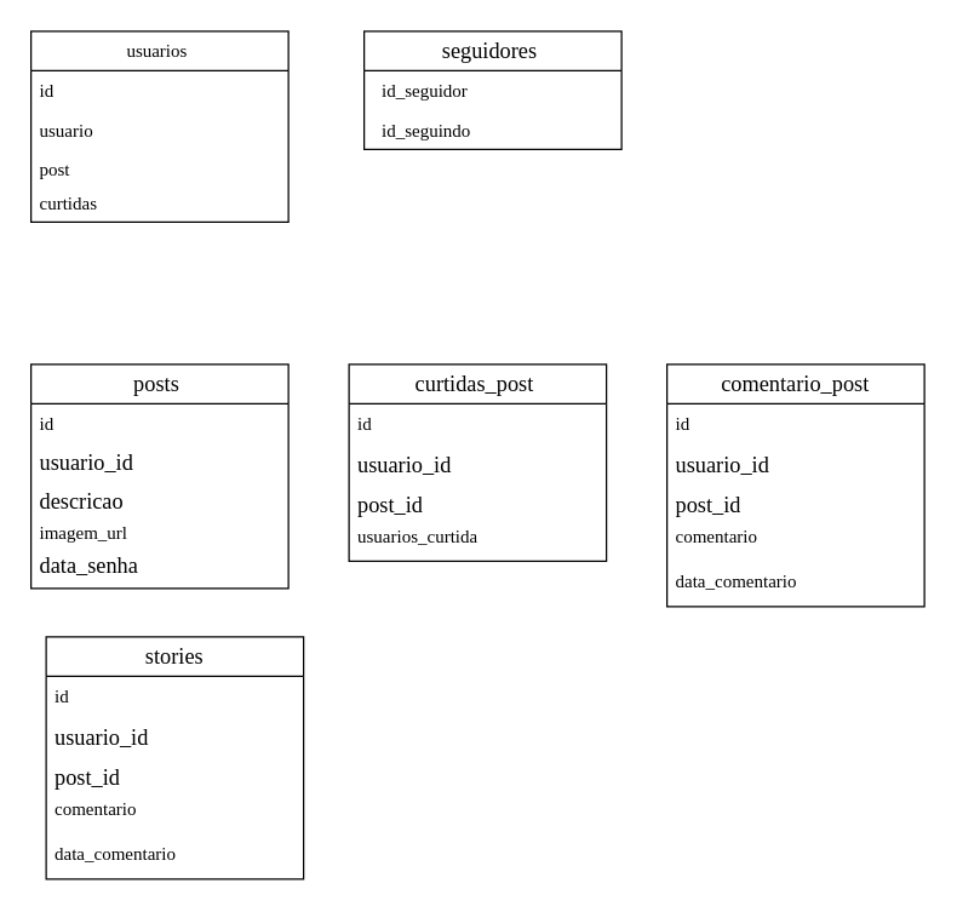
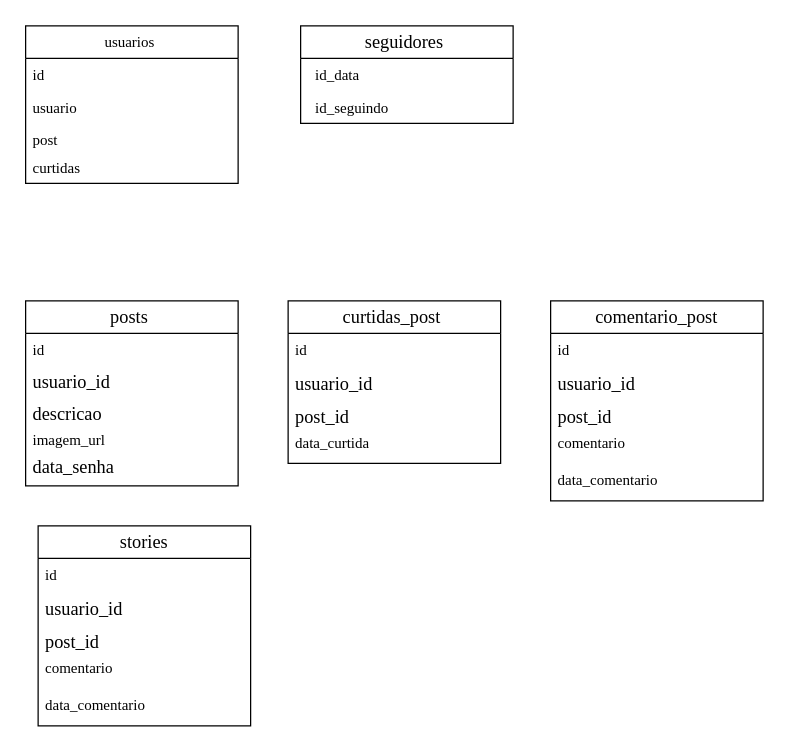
  <mxCell id="0" />
  <mxCell id="1" parent="0" />
  <mxCell id="2" value="usuarios&amp;nbsp;" style="swimlane;fontStyle=0;childLayout=stackLayout;horizontal=1;startSize=26;fillColor=none;horizontalStack=0;resizeParent=1;resizeParentMax=0;resizeLast=0;collapsible=1;marginBottom=0;whiteSpace=wrap;html=1;fontFamily=Verdana;" parent="1" vertex="1"><mxGeometry x="20" y="20" width="170" height="126" as="geometry" /></mxCell>
  <mxCell id="3" value="id&amp;nbsp; &amp;nbsp;&amp;nbsp;" style="text;strokeColor=none;fillColor=none;align=left;verticalAlign=top;spacingLeft=4;spacingRight=4;overflow=hidden;rotatable=0;points=[[0,0.5],[1,0.5]];portConstraint=eastwest;whiteSpace=wrap;html=1;fontFamily=Verdana;" parent="2" vertex="1"><mxGeometry y="26" width="170" height="26" as="geometry" /></mxCell>
  <mxCell id="4" value="usuario&amp;nbsp;" style="text;strokeColor=none;fillColor=none;align=left;verticalAlign=top;spacingLeft=4;spacingRight=4;overflow=hidden;rotatable=0;points=[[0,0.5],[1,0.5]];portConstraint=eastwest;whiteSpace=wrap;html=1;fontFamily=Verdana;" parent="2" vertex="1"><mxGeometry y="52" width="170" height="26" as="geometry" /></mxCell>
  <mxCell id="5" value="post&amp;nbsp;" style="text;strokeColor=none;fillColor=none;align=left;verticalAlign=top;spacingLeft=4;spacingRight=4;overflow=hidden;rotatable=0;points=[[0,0.5],[1,0.5]];portConstraint=eastwest;whiteSpace=wrap;html=1;fontFamily=Verdana;" parent="2" vertex="1"><mxGeometry y="78" width="170" height="22" as="geometry" /></mxCell>
  <mxCell id="6" value="curtidas&amp;nbsp;" style="text;strokeColor=none;fillColor=none;align=left;verticalAlign=top;spacingLeft=4;spacingRight=4;overflow=hidden;rotatable=0;points=[[0,0.5],[1,0.5]];portConstraint=eastwest;whiteSpace=wrap;html=1;fontFamily=Verdana;" parent="2" vertex="1"><mxGeometry y="100" width="170" height="26" as="geometry" /></mxCell>
  <mxCell id="7" value="&lt;span id=&quot;docs-internal-guid-b785d1c1-7fff-65c7-04ec-d4af3d5e29a7&quot;&gt;&lt;span style=&quot;font-size: 11pt; color: rgb(0, 0, 0); background-color: transparent; font-variant-numeric: normal; font-variant-east-asian: normal; font-variant-alternates: normal; font-variant-position: normal; font-variant-emoji: normal; vertical-align: baseline; white-space-collapse: preserve;&quot;&gt;seguidores &lt;/span&gt;&lt;/span&gt;" style="swimlane;fontStyle=0;childLayout=stackLayout;horizontal=1;startSize=26;fillColor=none;horizontalStack=0;resizeParent=1;resizeParentMax=0;resizeLast=0;collapsible=1;marginBottom=0;whiteSpace=wrap;html=1;fontFamily=Verdana;" parent="1" vertex="1"><mxGeometry x="240" y="20" width="170" height="78" as="geometry" /></mxCell>
- <mxCell id="8" value="&lt;div&gt;&amp;nbsp; id_seguidor&amp;nbsp;&lt;/div&gt;&lt;div&gt;&lt;br&gt;&lt;/div&gt;" style="text;strokeColor=none;fillColor=none;align=left;verticalAlign=top;spacingLeft=4;spacingRight=4;overflow=hidden;rotatable=0;points=[[0,0.5],[1,0.5]];portConstraint=eastwest;whiteSpace=wrap;html=1;fontFamily=Verdana;" parent="7" vertex="1"><mxGeometry y="26" width="170" height="26" as="geometry" /></mxCell>
+ <mxCell id="8" value="&lt;div&gt;&amp;nbsp; id_data&amp;nbsp;&lt;/div&gt;&lt;div&gt;&lt;br&gt;&lt;/div&gt;" style="text;strokeColor=none;fillColor=none;align=left;verticalAlign=top;spacingLeft=4;spacingRight=4;overflow=hidden;rotatable=0;points=[[0,0.5],[1,0.5]];portConstraint=eastwest;whiteSpace=wrap;html=1;fontFamily=Verdana;" parent="7" vertex="1"><mxGeometry y="26" width="170" height="26" as="geometry" /></mxCell>
  <mxCell id="9" value="&lt;div&gt;&amp;nbsp; id_seguindo&amp;nbsp;&lt;/div&gt;&lt;div&gt;&lt;br&gt;&lt;/div&gt;" style="text;strokeColor=none;fillColor=none;align=left;verticalAlign=top;spacingLeft=4;spacingRight=4;overflow=hidden;rotatable=0;points=[[0,0.5],[1,0.5]];portConstraint=eastwest;whiteSpace=wrap;html=1;fontFamily=Verdana;" parent="7" vertex="1"><mxGeometry y="52" width="170" height="26" as="geometry" /></mxCell>
  <mxCell id="10" value="&lt;span id=&quot;docs-internal-guid-b637a96a-7fff-86a3-83ad-5937b34f5723&quot;&gt;&lt;span style=&quot;font-size: 11pt; color: rgb(0, 0, 0); background-color: transparent; font-variant-numeric: normal; font-variant-east-asian: normal; font-variant-alternates: normal; font-variant-position: normal; font-variant-emoji: normal; vertical-align: baseline; white-space-collapse: preserve;&quot;&gt;posts &lt;/span&gt;&lt;/span&gt;" style="swimlane;fontStyle=0;childLayout=stackLayout;horizontal=1;startSize=26;fillColor=none;horizontalStack=0;resizeParent=1;resizeParentMax=0;resizeLast=0;collapsible=1;marginBottom=0;whiteSpace=wrap;html=1;fontFamily=Verdana;" parent="1" vertex="1"><mxGeometry x="20" y="240" width="170" height="148" as="geometry" /></mxCell>
  <mxCell id="11" value="id&amp;nbsp;&amp;nbsp;" style="text;strokeColor=none;fillColor=none;align=left;verticalAlign=top;spacingLeft=4;spacingRight=4;overflow=hidden;rotatable=0;points=[[0,0.5],[1,0.5]];portConstraint=eastwest;whiteSpace=wrap;html=1;fontFamily=Verdana;" parent="10" vertex="1"><mxGeometry y="26" width="170" height="24" as="geometry" /></mxCell>
  <mxCell id="12" value="&lt;span id=&quot;docs-internal-guid-b994578e-7fff-46da-24de-aa7fc4ab6b1c&quot;&gt;&lt;span style=&quot;font-size: 11pt; color: rgb(0, 0, 0); background-color: transparent; font-variant-numeric: normal; font-variant-east-asian: normal; font-variant-alternates: normal; font-variant-position: normal; font-variant-emoji: normal; vertical-align: baseline; white-space-collapse: preserve;&quot;&gt;usuario_id &lt;/span&gt;&lt;/span&gt;" style="text;strokeColor=none;fillColor=none;align=left;verticalAlign=top;spacingLeft=4;spacingRight=4;overflow=hidden;rotatable=0;points=[[0,0.5],[1,0.5]];portConstraint=eastwest;whiteSpace=wrap;html=1;fontFamily=Verdana;" parent="10" vertex="1"><mxGeometry y="50" width="170" height="26" as="geometry" /></mxCell>
  <mxCell id="13" value="&lt;span id=&quot;docs-internal-guid-8b86d98f-7fff-773e-81e2-166032f2e981&quot;&gt;&lt;span style=&quot;font-size: 11pt; color: rgb(0, 0, 0); background-color: transparent; font-variant-numeric: normal; font-variant-east-asian: normal; font-variant-alternates: normal; font-variant-position: normal; font-variant-emoji: normal; vertical-align: baseline; white-space-collapse: preserve;&quot;&gt;descricao &lt;/span&gt;&lt;/span&gt;" style="text;strokeColor=none;fillColor=none;align=left;verticalAlign=top;spacingLeft=4;spacingRight=4;overflow=hidden;rotatable=0;points=[[0,0.5],[1,0.5]];portConstraint=eastwest;whiteSpace=wrap;html=1;fontFamily=Verdana;" parent="10" vertex="1"><mxGeometry y="76" width="170" height="22" as="geometry" /></mxCell>
  <mxCell id="14" value="imagem_url&amp;nbsp;" style="text;strokeColor=none;fillColor=none;align=left;verticalAlign=top;spacingLeft=4;spacingRight=4;overflow=hidden;rotatable=0;points=[[0,0.5],[1,0.5]];portConstraint=eastwest;whiteSpace=wrap;html=1;fontFamily=Verdana;" parent="10" vertex="1"><mxGeometry y="98" width="170" height="20" as="geometry" /></mxCell>
  <mxCell id="15" value="&lt;span id=&quot;docs-internal-guid-64afa6a9-7fff-0db7-e2cf-44706ea9bf8e&quot;&gt;&lt;span style=&quot;font-size: 11pt; color: rgb(0, 0, 0); background-color: transparent; font-variant-numeric: normal; font-variant-east-asian: normal; font-variant-alternates: normal; font-variant-position: normal; font-variant-emoji: normal; vertical-align: baseline; white-space-collapse: preserve;&quot;&gt;data_senha &lt;/span&gt;&lt;/span&gt;" style="text;strokeColor=none;fillColor=none;align=left;verticalAlign=top;spacingLeft=4;spacingRight=4;overflow=hidden;rotatable=0;points=[[0,0.5],[1,0.5]];portConstraint=eastwest;whiteSpace=wrap;html=1;fontFamily=Verdana;" parent="10" vertex="1"><mxGeometry y="118" width="170" height="30" as="geometry" /></mxCell>
  <mxCell id="16" value="&lt;span id=&quot;docs-internal-guid-b637a96a-7fff-86a3-83ad-5937b34f5723&quot;&gt;&lt;span style=&quot;font-size: 11pt; color: rgb(0, 0, 0); background-color: transparent; font-variant-numeric: normal; font-variant-east-asian: normal; font-variant-alternates: normal; font-variant-position: normal; font-variant-emoji: normal; vertical-align: baseline; white-space-collapse: preserve;&quot;&gt;curtidas_post &lt;/span&gt;&lt;/span&gt;" style="swimlane;fontStyle=0;childLayout=stackLayout;horizontal=1;startSize=26;fillColor=none;horizontalStack=0;resizeParent=1;resizeParentMax=0;resizeLast=0;collapsible=1;marginBottom=0;whiteSpace=wrap;html=1;fontFamily=Verdana;" parent="1" vertex="1"><mxGeometry x="230" y="240" width="170" height="130" as="geometry" /></mxCell>
  <mxCell id="17" value="id&amp;nbsp; &amp;nbsp;&amp;nbsp;" style="text;strokeColor=none;fillColor=none;align=left;verticalAlign=top;spacingLeft=4;spacingRight=4;overflow=hidden;rotatable=0;points=[[0,0.5],[1,0.5]];portConstraint=eastwest;whiteSpace=wrap;html=1;fontFamily=Verdana;" parent="16" vertex="1"><mxGeometry y="26" width="170" height="26" as="geometry" /></mxCell>
  <mxCell id="18" value="&lt;span id=&quot;docs-internal-guid-b994578e-7fff-46da-24de-aa7fc4ab6b1c&quot;&gt;&lt;span style=&quot;font-size: 11pt; color: rgb(0, 0, 0); background-color: transparent; font-variant-numeric: normal; font-variant-east-asian: normal; font-variant-alternates: normal; font-variant-position: normal; font-variant-emoji: normal; vertical-align: baseline; white-space-collapse: preserve;&quot;&gt;usuario_id &lt;/span&gt;&lt;/span&gt;" style="text;strokeColor=none;fillColor=none;align=left;verticalAlign=top;spacingLeft=4;spacingRight=4;overflow=hidden;rotatable=0;points=[[0,0.5],[1,0.5]];portConstraint=eastwest;whiteSpace=wrap;html=1;fontFamily=Verdana;" parent="16" vertex="1"><mxGeometry y="52" width="170" height="26" as="geometry" /></mxCell>
  <mxCell id="19" value="&lt;span id=&quot;docs-internal-guid-8b86d98f-7fff-773e-81e2-166032f2e981&quot;&gt;&lt;span style=&quot;font-size: 11pt; color: rgb(0, 0, 0); background-color: transparent; font-variant-numeric: normal; font-variant-east-asian: normal; font-variant-alternates: normal; font-variant-position: normal; font-variant-emoji: normal; vertical-align: baseline; white-space-collapse: preserve;&quot;&gt;post_id&lt;/span&gt;&lt;/span&gt;" style="text;strokeColor=none;fillColor=none;align=left;verticalAlign=top;spacingLeft=4;spacingRight=4;overflow=hidden;rotatable=0;points=[[0,0.5],[1,0.5]];portConstraint=eastwest;whiteSpace=wrap;html=1;fontFamily=Verdana;" parent="16" vertex="1"><mxGeometry y="78" width="170" height="22" as="geometry" /></mxCell>
- <mxCell id="20" value="usuarios_curtida" style="text;strokeColor=none;fillColor=none;align=left;verticalAlign=top;spacingLeft=4;spacingRight=4;overflow=hidden;rotatable=0;points=[[0,0.5],[1,0.5]];portConstraint=eastwest;whiteSpace=wrap;html=1;fontFamily=Verdana;" parent="16" vertex="1"><mxGeometry y="100" width="170" height="30" as="geometry" /></mxCell>
+ <mxCell id="20" value="data_curtida" style="text;strokeColor=none;fillColor=none;align=left;verticalAlign=top;spacingLeft=4;spacingRight=4;overflow=hidden;rotatable=0;points=[[0,0.5],[1,0.5]];portConstraint=eastwest;whiteSpace=wrap;html=1;fontFamily=Verdana;" parent="16" vertex="1"><mxGeometry y="100" width="170" height="30" as="geometry" /></mxCell>
  <mxCell id="21" value="&lt;span id=&quot;docs-internal-guid-b637a96a-7fff-86a3-83ad-5937b34f5723&quot;&gt;&lt;span style=&quot;font-size: 11pt; color: rgb(0, 0, 0); background-color: transparent; font-variant-numeric: normal; font-variant-east-asian: normal; font-variant-alternates: normal; font-variant-position: normal; font-variant-emoji: normal; vertical-align: baseline; white-space-collapse: preserve;&quot;&gt;comentario_post&lt;/span&gt;&lt;/span&gt;" style="swimlane;fontStyle=0;childLayout=stackLayout;horizontal=1;startSize=26;fillColor=none;horizontalStack=0;resizeParent=1;resizeParentMax=0;resizeLast=0;collapsible=1;marginBottom=0;whiteSpace=wrap;html=1;fontFamily=Verdana;" vertex="1" parent="1"><mxGeometry x="440" y="240" width="170" height="160" as="geometry" /></mxCell>
  <mxCell id="22" value="id&amp;nbsp; &amp;nbsp;&amp;nbsp;" style="text;strokeColor=none;fillColor=none;align=left;verticalAlign=top;spacingLeft=4;spacingRight=4;overflow=hidden;rotatable=0;points=[[0,0.5],[1,0.5]];portConstraint=eastwest;whiteSpace=wrap;html=1;fontFamily=Verdana;" vertex="1" parent="21"><mxGeometry y="26" width="170" height="26" as="geometry" /></mxCell>
  <mxCell id="23" value="&lt;span id=&quot;docs-internal-guid-b994578e-7fff-46da-24de-aa7fc4ab6b1c&quot;&gt;&lt;span style=&quot;font-size: 11pt; color: rgb(0, 0, 0); background-color: transparent; font-variant-numeric: normal; font-variant-east-asian: normal; font-variant-alternates: normal; font-variant-position: normal; font-variant-emoji: normal; vertical-align: baseline; white-space-collapse: preserve;&quot;&gt;usuario_id &lt;/span&gt;&lt;/span&gt;" style="text;strokeColor=none;fillColor=none;align=left;verticalAlign=top;spacingLeft=4;spacingRight=4;overflow=hidden;rotatable=0;points=[[0,0.5],[1,0.5]];portConstraint=eastwest;whiteSpace=wrap;html=1;fontFamily=Verdana;" vertex="1" parent="21"><mxGeometry y="52" width="170" height="26" as="geometry" /></mxCell>
  <mxCell id="24" value="&lt;span id=&quot;docs-internal-guid-8b86d98f-7fff-773e-81e2-166032f2e981&quot;&gt;&lt;span style=&quot;font-size: 11pt; color: rgb(0, 0, 0); background-color: transparent; font-variant-numeric: normal; font-variant-east-asian: normal; font-variant-alternates: normal; font-variant-position: normal; font-variant-emoji: normal; vertical-align: baseline; white-space-collapse: preserve;&quot;&gt;post_id&lt;/span&gt;&lt;/span&gt;" style="text;strokeColor=none;fillColor=none;align=left;verticalAlign=top;spacingLeft=4;spacingRight=4;overflow=hidden;rotatable=0;points=[[0,0.5],[1,0.5]];portConstraint=eastwest;whiteSpace=wrap;html=1;fontFamily=Verdana;" vertex="1" parent="21"><mxGeometry y="78" width="170" height="22" as="geometry" /></mxCell>
  <mxCell id="25" value="comentario" style="text;strokeColor=none;fillColor=none;align=left;verticalAlign=top;spacingLeft=4;spacingRight=4;overflow=hidden;rotatable=0;points=[[0,0.5],[1,0.5]];portConstraint=eastwest;whiteSpace=wrap;html=1;fontFamily=Verdana;" vertex="1" parent="21"><mxGeometry y="100" width="170" height="30" as="geometry" /></mxCell>
  <mxCell id="26" value="data_comentario" style="text;strokeColor=none;fillColor=none;align=left;verticalAlign=top;spacingLeft=4;spacingRight=4;overflow=hidden;rotatable=0;points=[[0,0.5],[1,0.5]];portConstraint=eastwest;whiteSpace=wrap;html=1;fontFamily=Verdana;" vertex="1" parent="21"><mxGeometry y="130" width="170" height="30" as="geometry" /></mxCell>
  <mxCell id="27" value="&lt;span id=&quot;docs-internal-guid-b637a96a-7fff-86a3-83ad-5937b34f5723&quot;&gt;&lt;span style=&quot;font-size: 11pt; color: rgb(0, 0, 0); background-color: transparent; font-variant-numeric: normal; font-variant-east-asian: normal; font-variant-alternates: normal; font-variant-position: normal; font-variant-emoji: normal; vertical-align: baseline; white-space-collapse: preserve;&quot;&gt;stories&lt;/span&gt;&lt;/span&gt;" style="swimlane;fontStyle=0;childLayout=stackLayout;horizontal=1;startSize=26;fillColor=none;horizontalStack=0;resizeParent=1;resizeParentMax=0;resizeLast=0;collapsible=1;marginBottom=0;whiteSpace=wrap;html=1;fontFamily=Verdana;" vertex="1" parent="1"><mxGeometry x="30" y="420" width="170" height="160" as="geometry" /></mxCell>
  <mxCell id="28" value="id&amp;nbsp; &amp;nbsp;&amp;nbsp;" style="text;strokeColor=none;fillColor=none;align=left;verticalAlign=top;spacingLeft=4;spacingRight=4;overflow=hidden;rotatable=0;points=[[0,0.5],[1,0.5]];portConstraint=eastwest;whiteSpace=wrap;html=1;fontFamily=Verdana;" vertex="1" parent="27"><mxGeometry y="26" width="170" height="26" as="geometry" /></mxCell>
  <mxCell id="29" value="&lt;span id=&quot;docs-internal-guid-b994578e-7fff-46da-24de-aa7fc4ab6b1c&quot;&gt;&lt;span style=&quot;font-size: 11pt; color: rgb(0, 0, 0); background-color: transparent; font-variant-numeric: normal; font-variant-east-asian: normal; font-variant-alternates: normal; font-variant-position: normal; font-variant-emoji: normal; vertical-align: baseline; white-space-collapse: preserve;&quot;&gt;usuario_id &lt;/span&gt;&lt;/span&gt;" style="text;strokeColor=none;fillColor=none;align=left;verticalAlign=top;spacingLeft=4;spacingRight=4;overflow=hidden;rotatable=0;points=[[0,0.5],[1,0.5]];portConstraint=eastwest;whiteSpace=wrap;html=1;fontFamily=Verdana;" vertex="1" parent="27"><mxGeometry y="52" width="170" height="26" as="geometry" /></mxCell>
  <mxCell id="30" value="&lt;span id=&quot;docs-internal-guid-8b86d98f-7fff-773e-81e2-166032f2e981&quot;&gt;&lt;span style=&quot;font-size: 11pt; color: rgb(0, 0, 0); background-color: transparent; font-variant-numeric: normal; font-variant-east-asian: normal; font-variant-alternates: normal; font-variant-position: normal; font-variant-emoji: normal; vertical-align: baseline; white-space-collapse: preserve;&quot;&gt;post_id&lt;/span&gt;&lt;/span&gt;" style="text;strokeColor=none;fillColor=none;align=left;verticalAlign=top;spacingLeft=4;spacingRight=4;overflow=hidden;rotatable=0;points=[[0,0.5],[1,0.5]];portConstraint=eastwest;whiteSpace=wrap;html=1;fontFamily=Verdana;" vertex="1" parent="27"><mxGeometry y="78" width="170" height="22" as="geometry" /></mxCell>
  <mxCell id="31" value="comentario" style="text;strokeColor=none;fillColor=none;align=left;verticalAlign=top;spacingLeft=4;spacingRight=4;overflow=hidden;rotatable=0;points=[[0,0.5],[1,0.5]];portConstraint=eastwest;whiteSpace=wrap;html=1;fontFamily=Verdana;" vertex="1" parent="27"><mxGeometry y="100" width="170" height="30" as="geometry" /></mxCell>
  <mxCell id="32" value="data_comentario" style="text;strokeColor=none;fillColor=none;align=left;verticalAlign=top;spacingLeft=4;spacingRight=4;overflow=hidden;rotatable=0;points=[[0,0.5],[1,0.5]];portConstraint=eastwest;whiteSpace=wrap;html=1;fontFamily=Verdana;" vertex="1" parent="27"><mxGeometry y="130" width="170" height="30" as="geometry" /></mxCell>
